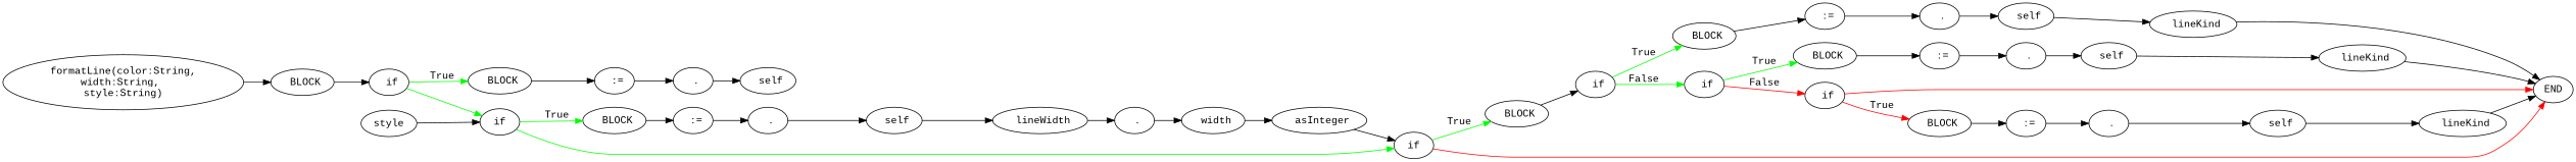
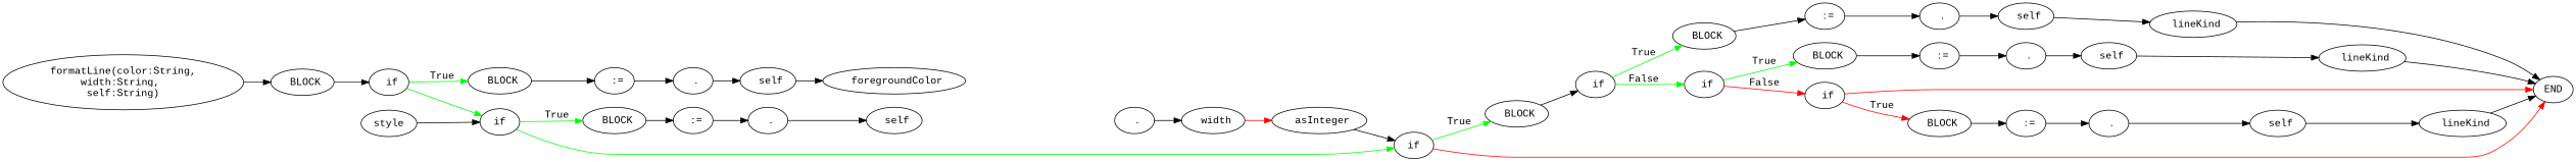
  digraph {
    fontname="Liberation Mono"
    rankdir=LR
    node [fontname="Liberation Mono"]
    edge [color=black fontname="Liberation Mono"]
-   n1 [label=" formatLine(color:String, \nwidth:String, \nstyle:String)"]
+   n1 [label=" formatLine(color:String, \nwidth:String, \nself:String)"]
    n2 [label=" BLOCK"]
    n3 [label=" if"]
    n4 [label=" BLOCK"]
    n5 [label=if]
    n6 [label=" :="]
    n7 [label=" BLOCK"]
    n8 [label=if]
    n9 [label=" ."]
    n10 [label=" :="]
    n11 [label=" BLOCK"]
    n12 [label=END]
    n13 [label=" self"]
    n14 [label=" ."]
    n15 [label=" if"]
+   n16 [label=" foregroundColor"]
    n17 [label=" self"]
    n18 [label=" BLOCK"]
    n19 [label=" if"]
-   n20 [label=" lineWidth"]
    n21 [label=" :="]
    n22 [label=" BLOCK"]
    n23 [label=" if"]
    n24 [label=" ."]
    n25 [label=" ."]
    n26 [label=" :="]
    n27 [label=" BLOCK"]
    n28 [label=style]
    n29 [label=" width"]
    n30 [label=" self"]
    n31 [label=" ."]
    n32 [label=" :="]
    n33 [label=" asInteger"]
    n34 [label=" lineKind"]
    n35 [label=" self"]
    n36 [label=" ."]
    n37 [label=" lineKind"]
    n38 [label=" self"]
    n39 [label=" lineKind"]
    n1 -> n2
    n2 -> n3
    n3 -> n4 [color=green label=True]
    n3 -> n5 [color=green]
    n4 -> n6
    n5 -> n7 [color=green label=True]
    n5 -> n8 [color=green]
    n6 -> n9
    n7 -> n10
    n8 -> n11 [color=green label=True]
    n8 -> n12 [color=red]
    n9 -> n13
    n10 -> n14
    n11 -> n15
+   n13 -> n16
    n14 -> n17
    n15 -> n18 [color=green label=True]
    n15 -> n19 [color=green label=False]
-   n17 -> n20
    n18 -> n21
    n19 -> n22 [color=green label=True]
    n19 -> n23 [color=red label=False]
-   n20 -> n24
    n21 -> n25
    n22 -> n26
    n23 -> n12 [color=red]
    n23 -> n27 [color=red label=True]
    n24 -> n29
    n25 -> n30
    n26 -> n31
    n27 -> n32
    n28 -> n5
-   n29 -> n33
+   n29 -> n33 [color=red]
    n30 -> n34
    n31 -> n35
    n32 -> n36
    n33 -> n8
    n34 -> n12
    n35 -> n37
    n36 -> n38
    n37 -> n12
    n38 -> n39
    n39 -> n12
  }
